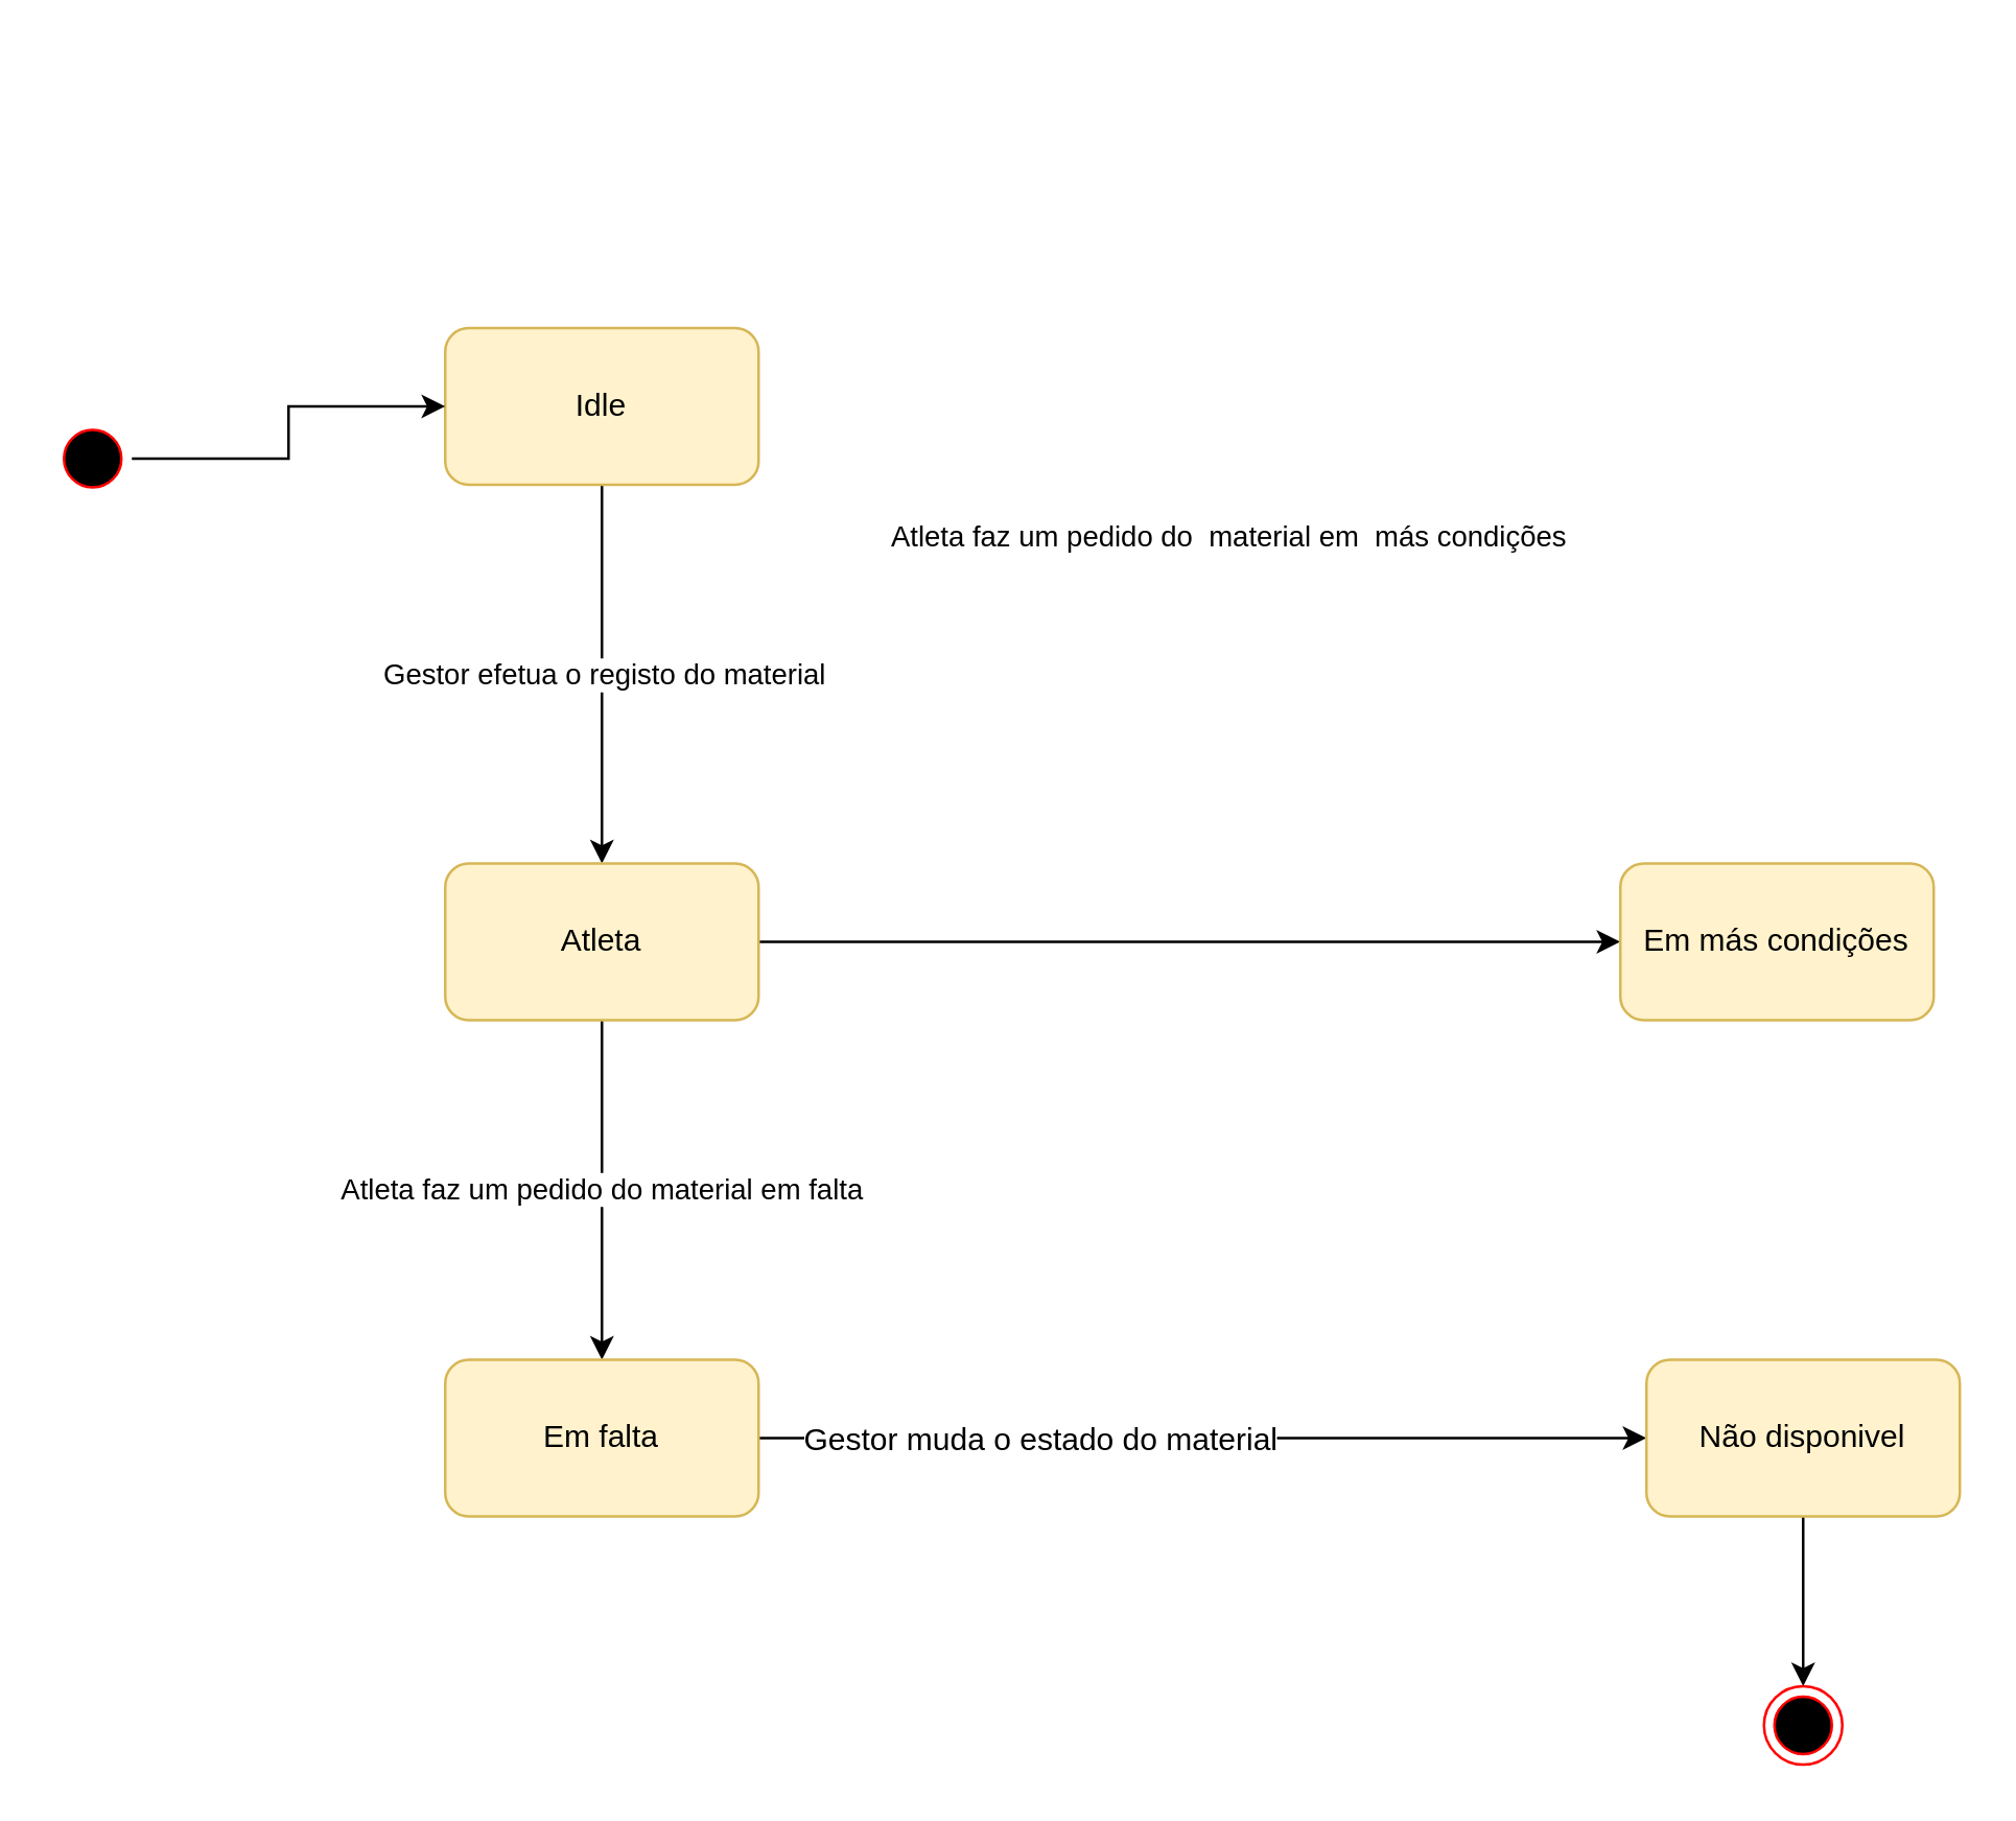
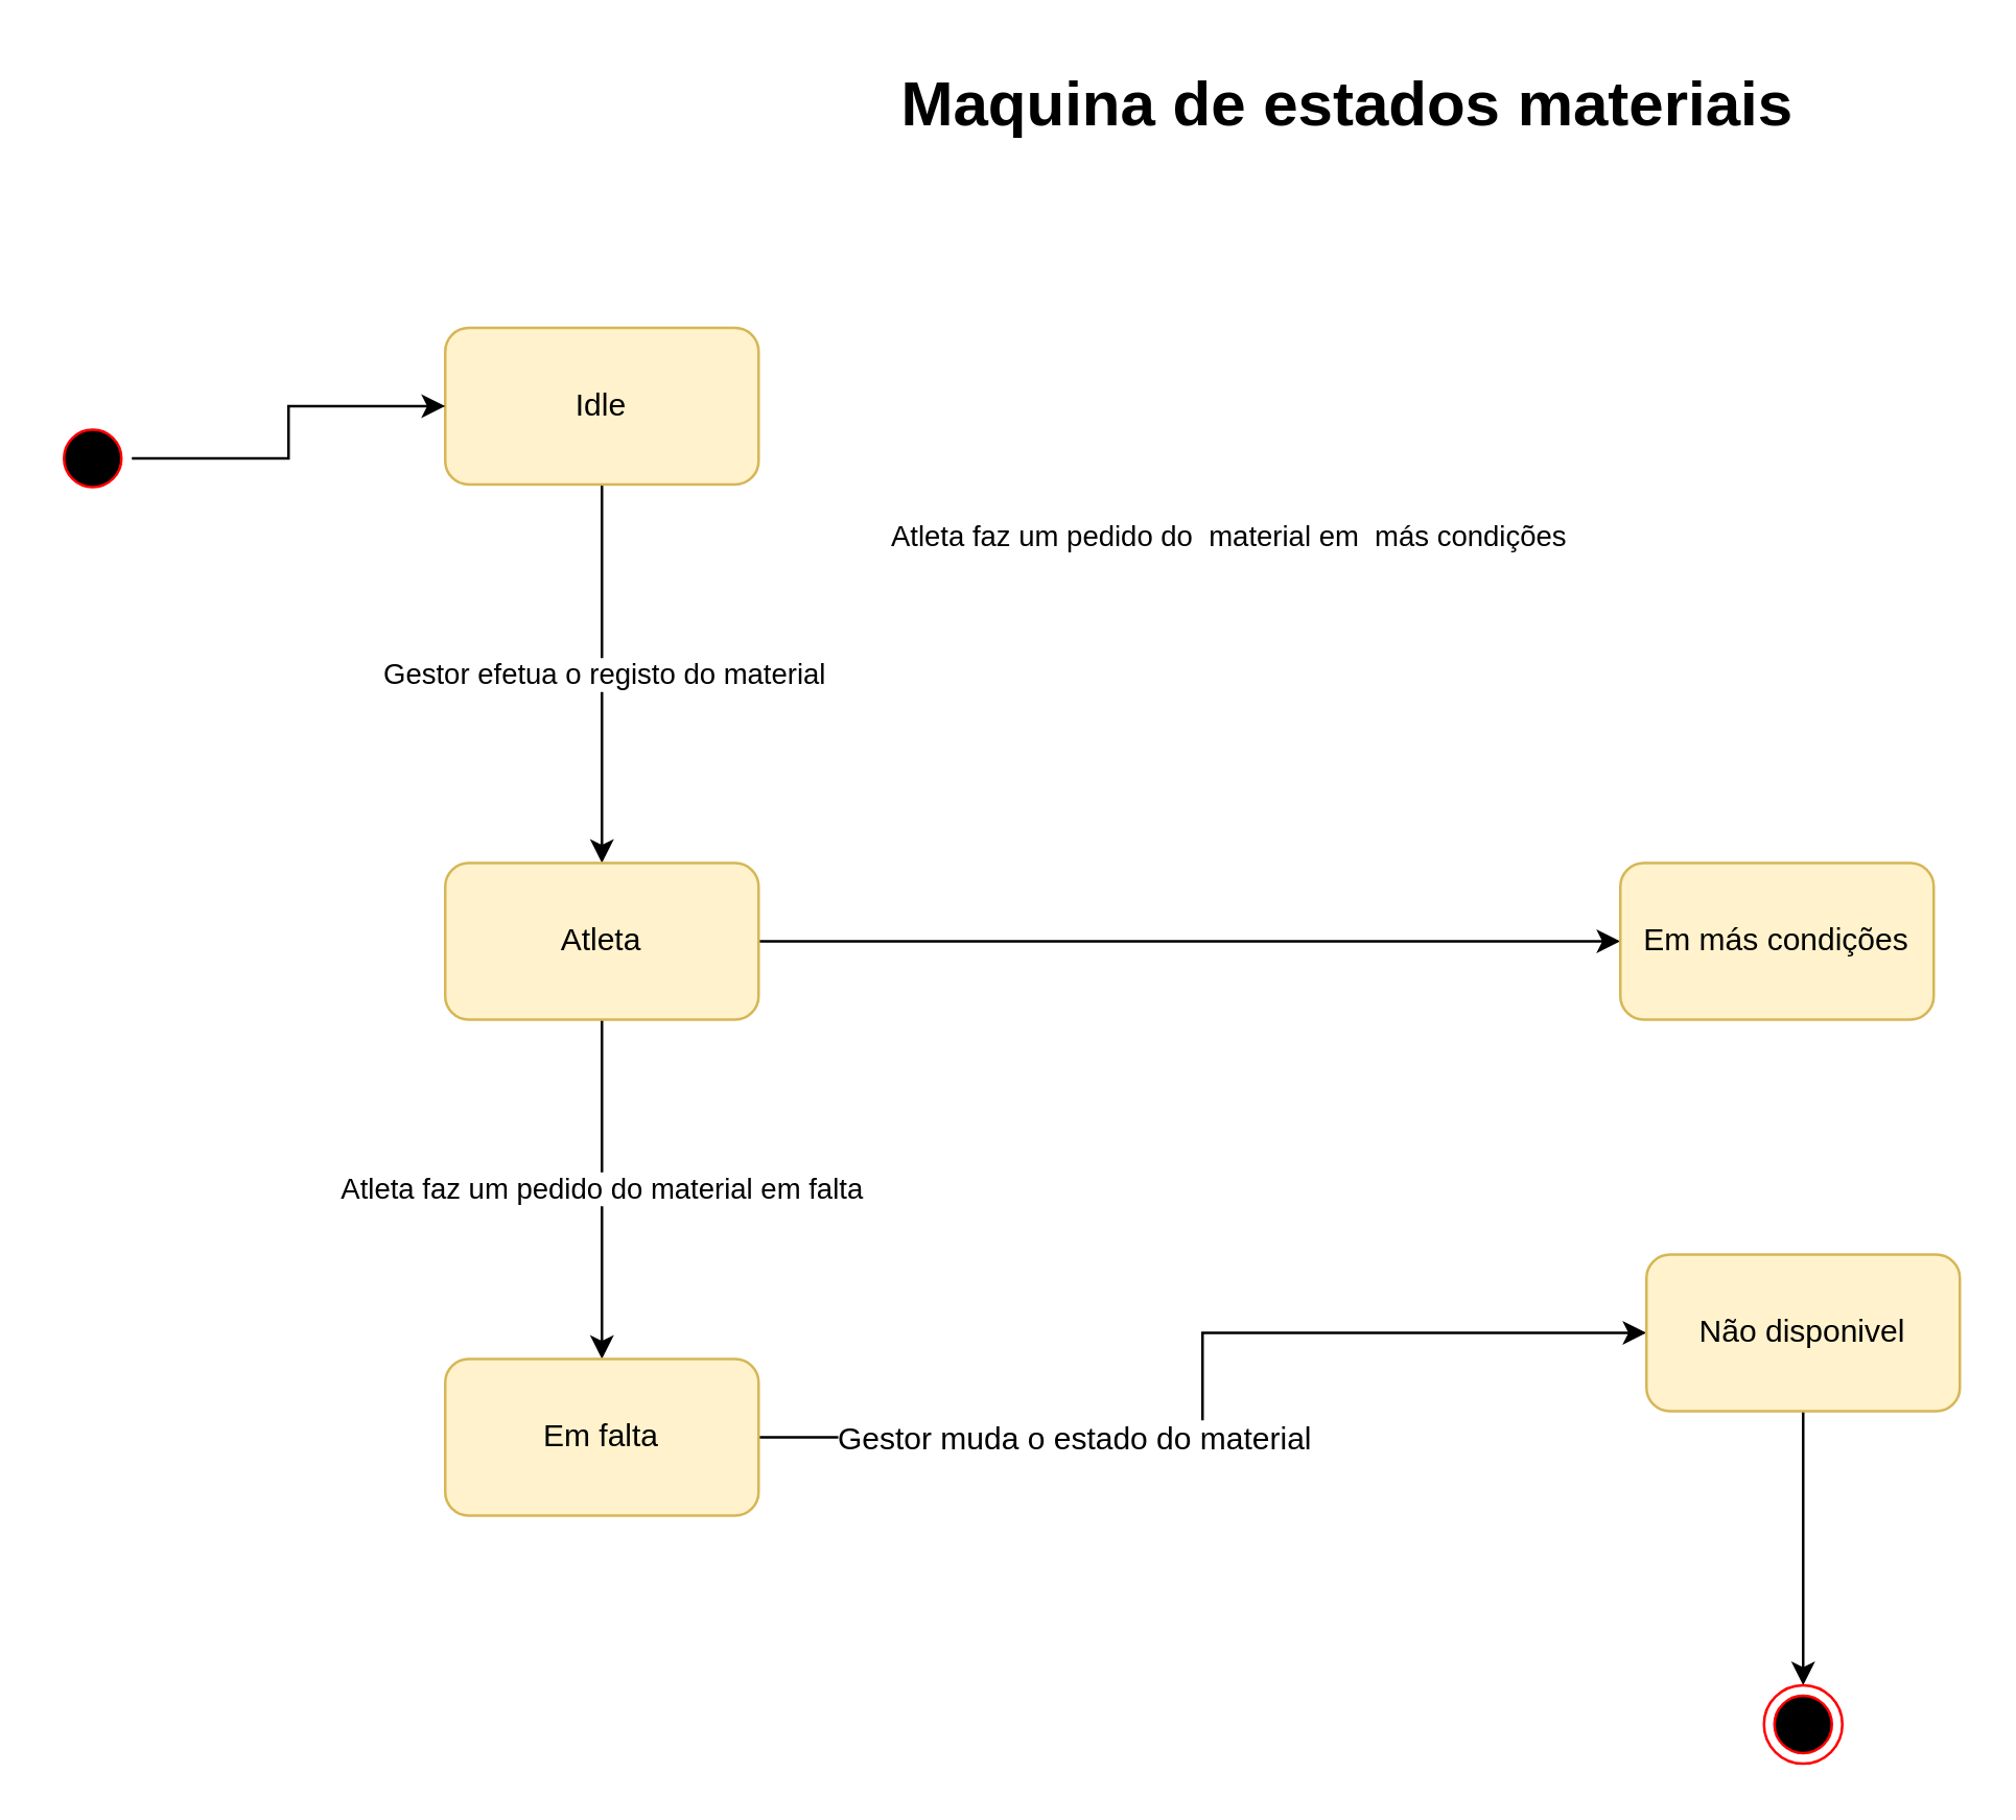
  <mxCell id="0" />
  <mxCell id="1" parent="0" />
+ <mxCell id="2" value="&lt;h1&gt;Maquina de estados materiais&lt;/h1&gt;" style="text;html=1;strokeColor=none;fillColor=none;spacing=5;spacingTop=-20;whiteSpace=wrap;overflow=hidden;rounded=0;" vertex="1" parent="1"><mxGeometry x="340" y="20" width="400" height="120" as="geometry" /></mxCell>
  <mxCell id="3" value="Gestor efetua o registo do material" style="edgeStyle=orthogonalEdgeStyle;rounded=0;orthogonalLoop=1;jettySize=auto;html=1;" edge="1" parent="1" source="4"><mxGeometry relative="1" as="geometry"><mxPoint x="230" y="330" as="targetPoint" /></mxGeometry></mxCell>
  <mxCell id="4" value="Idle" style="rounded=1;whiteSpace=wrap;html=1;fillColor=#fff2cc;strokeColor=#d6b656;" vertex="1" parent="1"><mxGeometry x="170" y="125" width="120" height="60" as="geometry" /></mxCell>
  <mxCell id="5" value="Atleta faz um pedido do material em falta" style="edgeStyle=orthogonalEdgeStyle;rounded=0;orthogonalLoop=1;jettySize=auto;html=1;" edge="1" parent="1" source="7"><mxGeometry relative="1" as="geometry"><mxPoint x="230" y="520" as="targetPoint" /></mxGeometry></mxCell>
  <mxCell id="6" style="edgeStyle=orthogonalEdgeStyle;rounded=0;orthogonalLoop=1;jettySize=auto;html=1;" edge="1" parent="1" source="7"><mxGeometry relative="1" as="geometry"><mxPoint x="620" y="360" as="targetPoint" /></mxGeometry></mxCell>
  <mxCell id="7" value="Atleta" style="rounded=1;whiteSpace=wrap;html=1;fillColor=#fff2cc;strokeColor=#d6b656;" vertex="1" parent="1"><mxGeometry x="170" y="330" width="120" height="60" as="geometry" /></mxCell>
  <mxCell id="8" value="&lt;span style=&quot;font-size: 11px ; background-color: rgb(255 , 255 , 255)&quot;&gt;Atleta faz um pedido do&amp;nbsp; material em&amp;nbsp; más condições&lt;/span&gt;" style="text;html=1;align=center;verticalAlign=middle;resizable=0;points=[];autosize=1;" vertex="1" parent="1"><mxGeometry x="335" y="195" width="270" height="20" as="geometry" /></mxCell>
  <mxCell id="9" style="edgeStyle=orthogonalEdgeStyle;rounded=0;orthogonalLoop=1;jettySize=auto;html=1;exitX=1;exitY=0.5;exitDx=0;exitDy=0;" edge="1" parent="1" source="11" target="14"><mxGeometry relative="1" as="geometry" /></mxCell>
  <mxCell id="10" value="Gestor muda o estado do material" style="text;html=1;align=center;verticalAlign=middle;resizable=0;points=[];labelBackgroundColor=#ffffff;" vertex="1" connectable="0" parent="9"><mxGeometry x="-0.369" relative="1" as="geometry"><mxPoint as="offset" /></mxGeometry></mxCell>
  <mxCell id="11" value="Em falta" style="rounded=1;whiteSpace=wrap;html=1;fillColor=#fff2cc;strokeColor=#d6b656;" vertex="1" parent="1"><mxGeometry x="170" y="520" width="120" height="60" as="geometry" /></mxCell>
  <mxCell id="12" value="Em más condições" style="rounded=1;whiteSpace=wrap;html=1;fillColor=#fff2cc;strokeColor=#d6b656;" vertex="1" parent="1"><mxGeometry x="620" y="330" width="120" height="60" as="geometry" /></mxCell>
  <mxCell id="13" style="edgeStyle=orthogonalEdgeStyle;rounded=0;orthogonalLoop=1;jettySize=auto;html=1;entryX=0.5;entryY=0;entryDx=0;entryDy=0;" edge="1" parent="1" source="14" target="17"><mxGeometry relative="1" as="geometry"><mxPoint x="690" y="680" as="targetPoint" /><Array as="points" /></mxGeometry></mxCell>
- <mxCell id="14" value="Não disponivel" style="rounded=1;whiteSpace=wrap;html=1;fillColor=#fff2cc;strokeColor=#d6b656;" vertex="1" parent="1"><mxGeometry x="630" y="520" width="120" height="60" as="geometry" /></mxCell>
+ <mxCell id="14" value="Não disponivel" style="rounded=1;whiteSpace=wrap;html=1;fillColor=#fff2cc;strokeColor=#d6b656;" vertex="1" parent="1"><mxGeometry x="630" y="480" width="120" height="60" as="geometry" /></mxCell>
  <mxCell id="15" style="edgeStyle=orthogonalEdgeStyle;rounded=0;orthogonalLoop=1;jettySize=auto;html=1;entryX=0;entryY=0.5;entryDx=0;entryDy=0;" edge="1" parent="1" source="16" target="4"><mxGeometry relative="1" as="geometry" /></mxCell>
  <mxCell id="16" value="" style="ellipse;html=1;shape=startState;fillColor=#000000;strokeColor=#ff0000;" vertex="1" parent="1"><mxGeometry x="20" y="160" width="30" height="30" as="geometry" /></mxCell>
  <mxCell id="17" value="" style="ellipse;html=1;shape=endState;fillColor=#000000;strokeColor=#ff0000;" vertex="1" parent="1"><mxGeometry x="675" y="645" width="30" height="30" as="geometry" /></mxCell>
